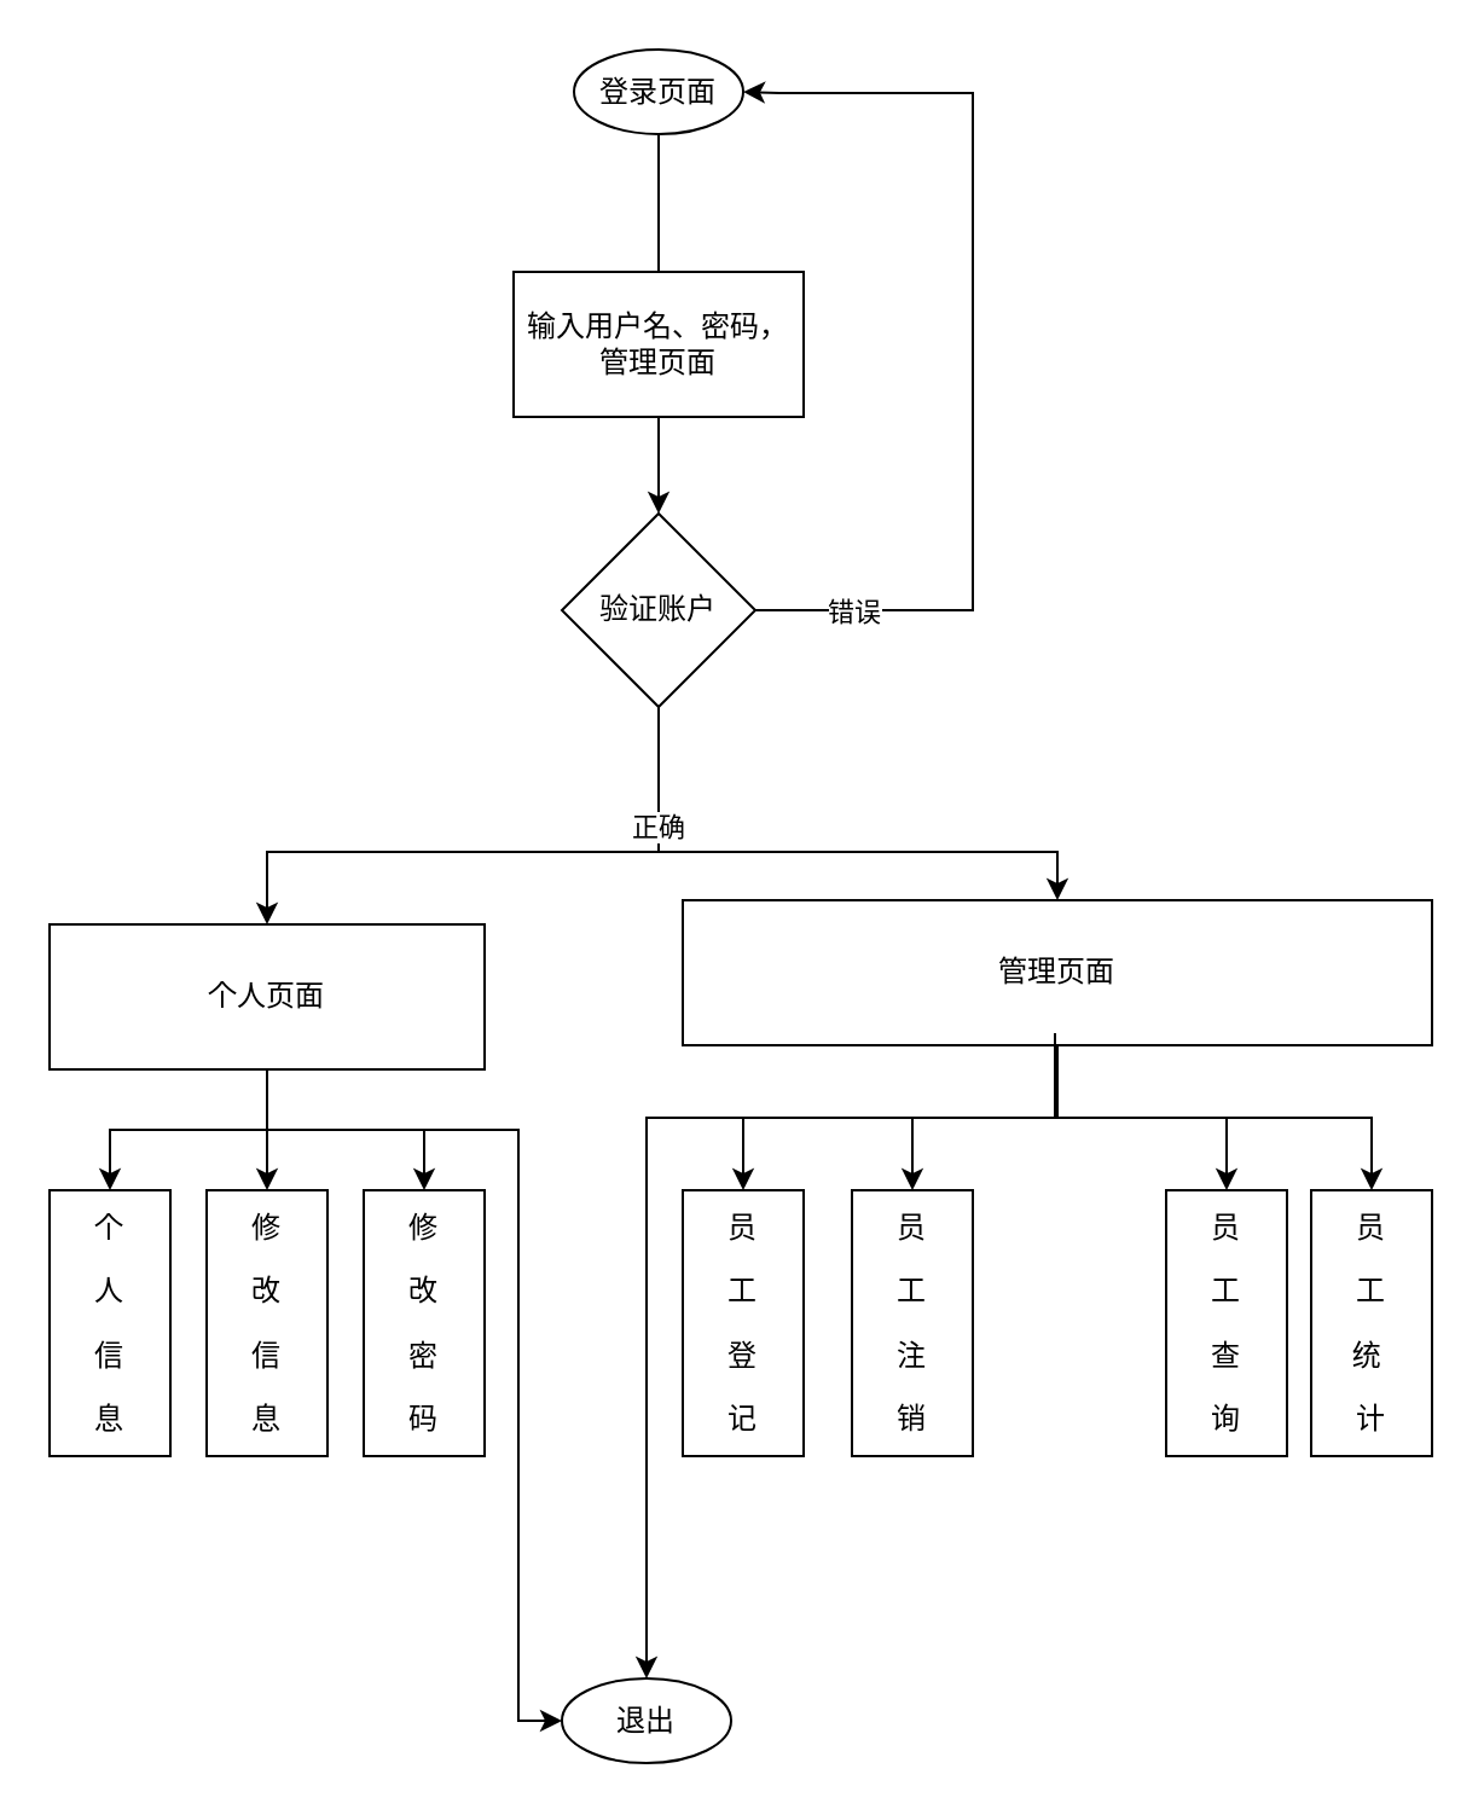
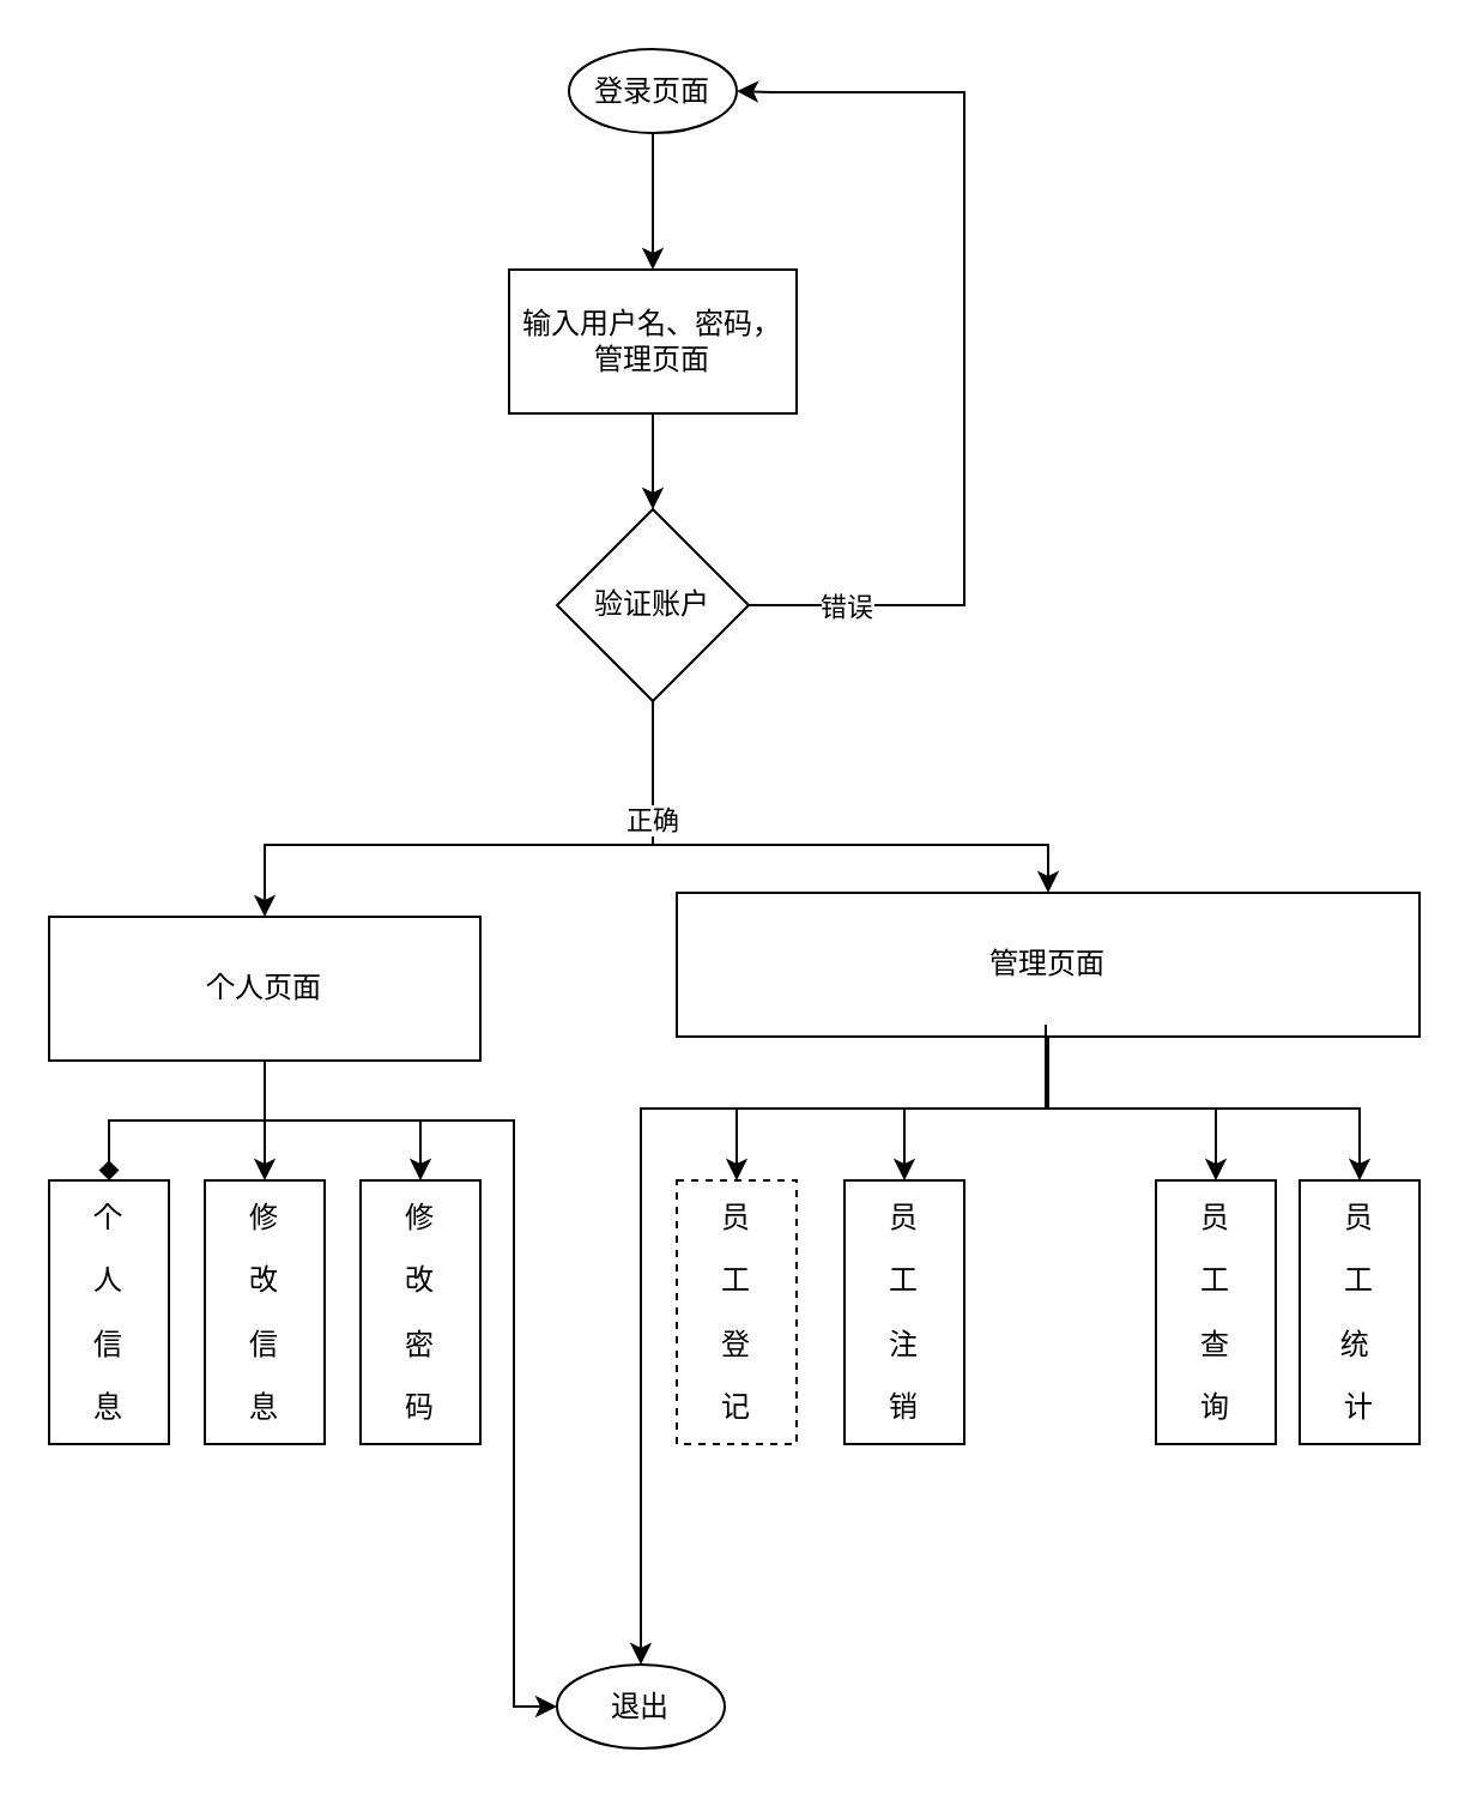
  <mxCell id="0" />
  <mxCell id="1" parent="0" />
- <mxCell id="2" style="edgeStyle=elbowEdgeStyle;rounded=0;orthogonalLoop=1;jettySize=auto;elbow=vertical;html=1;entryX=0.5;entryY=0;entryDx=0;entryDy=0;exitX=0.5;exitY=1;exitDx=0;exitDy=0;endArrow=none;" edge="1" parent="1" source="30" target="4"><mxGeometry relative="1" as="geometry"><mxPoint x="272" y="56" as="sourcePoint" /></mxGeometry></mxCell>
+ <mxCell id="2" style="edgeStyle=elbowEdgeStyle;rounded=0;orthogonalLoop=1;jettySize=auto;elbow=vertical;html=1;entryX=0.5;entryY=0;entryDx=0;entryDy=0;exitX=0.5;exitY=1;exitDx=0;exitDy=0;" edge="1" parent="1" source="30" target="4"><mxGeometry relative="1" as="geometry"><mxPoint x="272" y="56" as="sourcePoint" /></mxGeometry></mxCell>
  <mxCell id="3" style="edgeStyle=elbowEdgeStyle;rounded=0;orthogonalLoop=1;jettySize=auto;elbow=vertical;html=1;entryX=0.5;entryY=0;entryDx=0;entryDy=0;" edge="1" parent="1" source="4" target="8"><mxGeometry relative="1" as="geometry" /></mxCell>
  <mxCell id="4" value="输入用户名、密码，管理页面" style="rounded=0;whiteSpace=wrap;html=1;" vertex="1" parent="1"><mxGeometry x="212" y="112" width="120" height="60" as="geometry" /></mxCell>
  <mxCell id="5" style="edgeStyle=orthogonalEdgeStyle;rounded=0;orthogonalLoop=1;jettySize=auto;html=1;entryX=1;entryY=0.5;entryDx=0;entryDy=0;" edge="1" parent="1" source="8" target="30"><mxGeometry relative="1" as="geometry"><mxPoint x="322" y="29" as="targetPoint" /><Array as="points"><mxPoint x="402" y="252" /><mxPoint x="402" y="38" /><mxPoint x="322" y="38" /></Array></mxGeometry></mxCell>
  <mxCell id="6" value="错误" style="edgeLabel;html=1;align=center;verticalAlign=middle;resizable=0;points=[];" vertex="1" connectable="0" parent="5"><mxGeometry x="-0.904" y="1" relative="1" as="geometry"><mxPoint x="21" y="1" as="offset" /></mxGeometry></mxCell>
  <mxCell id="7" style="rounded=0;orthogonalLoop=1;jettySize=auto;html=1;entryX=0.5;entryY=0;entryDx=0;entryDy=0;exitX=0.5;exitY=1;exitDx=0;exitDy=0;edgeStyle=elbowEdgeStyle;elbow=vertical;" edge="1" parent="1" target="10"><mxGeometry relative="1" as="geometry"><mxPoint x="272" y="332" as="sourcePoint" /></mxGeometry></mxCell>
  <mxCell id="8" value="验证账户" style="rhombus;whiteSpace=wrap;html=1;" vertex="1" parent="1"><mxGeometry x="232" y="212" width="80" height="80" as="geometry" /></mxCell>
  <mxCell id="9" value="个人页面" style="rounded=0;whiteSpace=wrap;html=1;" vertex="1" parent="1"><mxGeometry x="20" y="382" width="180" height="60" as="geometry" /></mxCell>
  <mxCell id="10" value="管理页面" style="rounded=0;whiteSpace=wrap;html=1;" vertex="1" parent="1"><mxGeometry x="282" y="372" width="310" height="60" as="geometry" /></mxCell>
  <mxCell id="11" value="&lt;p style=&quot;font-size: 12px&quot;&gt;个&lt;/p&gt;&lt;p style=&quot;font-size: 12px&quot;&gt;人&lt;/p&gt;&lt;p style=&quot;font-size: 12px&quot;&gt;信&lt;/p&gt;&lt;p style=&quot;font-size: 12px&quot;&gt;息&lt;/p&gt;" style="rounded=0;html=1;labelPosition=center;verticalLabelPosition=middle;align=center;verticalAlign=middle;direction=east;flipH=1;flipV=1;fontSize=12;horizontal=1;container=0;whiteSpace=wrap;" vertex="1" parent="1"><mxGeometry x="20" y="492" width="50" height="110" as="geometry" /></mxCell>
  <mxCell id="12" value="&lt;p&gt;修&lt;/p&gt;&lt;p&gt;改&lt;/p&gt;&lt;p&gt;信&lt;/p&gt;&lt;p&gt;息&lt;/p&gt;" style="rounded=0;whiteSpace=wrap;html=1;" vertex="1" parent="1"><mxGeometry x="85" y="492" width="50" height="110" as="geometry" /></mxCell>
  <mxCell id="13" value="&lt;p&gt;修&lt;/p&gt;&lt;p&gt;改&lt;/p&gt;&lt;p&gt;密&lt;/p&gt;&lt;p&gt;码&lt;/p&gt;" style="rounded=0;whiteSpace=wrap;html=1;" vertex="1" parent="1"><mxGeometry x="150" y="492" width="50" height="110" as="geometry" /></mxCell>
  <mxCell id="14" value="&lt;p&gt;员&lt;/p&gt;&lt;p&gt;工&lt;/p&gt;&lt;p&gt;注&lt;/p&gt;&lt;p&gt;销&lt;/p&gt;" style="rounded=0;whiteSpace=wrap;html=1;" vertex="1" parent="1"><mxGeometry x="352" y="492" width="50" height="110" as="geometry" /></mxCell>
- <mxCell id="15" value="&lt;p&gt;员&lt;/p&gt;&lt;p&gt;工&lt;/p&gt;&lt;p&gt;登&lt;/p&gt;&lt;p&gt;记&lt;/p&gt;" style="rounded=0;whiteSpace=wrap;html=1;" vertex="1" parent="1"><mxGeometry x="282" y="492" width="50" height="110" as="geometry" /></mxCell>
+ <mxCell id="15" value="&lt;p&gt;员&lt;/p&gt;&lt;p&gt;工&lt;/p&gt;&lt;p&gt;登&lt;/p&gt;&lt;p&gt;记&lt;/p&gt;" style="rounded=0;whiteSpace=wrap;html=1;dashed=1;" vertex="1" parent="1"><mxGeometry x="282" y="492" width="50" height="110" as="geometry" /></mxCell>
  <mxCell id="16" style="rounded=0;orthogonalLoop=1;jettySize=auto;html=1;entryX=0.5;entryY=0;entryDx=0;entryDy=0;exitX=0.5;exitY=1;exitDx=0;exitDy=0;edgeStyle=elbowEdgeStyle;elbow=vertical;" edge="1" parent="1" source="8" target="9"><mxGeometry relative="1" as="geometry"><mxPoint x="272" y="332" as="sourcePoint" /><mxPoint x="397" y="382" as="targetPoint" /><Array as="points"><mxPoint x="222" y="352" /></Array></mxGeometry></mxCell>
  <mxCell id="17" value="正确" style="edgeLabel;html=1;align=center;verticalAlign=middle;resizable=0;points=[];" vertex="1" connectable="0" parent="16"><mxGeometry x="-0.609" y="-1" relative="1" as="geometry"><mxPoint as="offset" /></mxGeometry></mxCell>
  <mxCell id="18" value="&lt;p&gt;员&lt;/p&gt;&lt;p&gt;工&lt;/p&gt;&lt;p&gt;查&lt;/p&gt;&lt;p&gt;询&lt;/p&gt;" style="rounded=0;whiteSpace=wrap;html=1;" vertex="1" parent="1"><mxGeometry x="482" y="492" width="50" height="110" as="geometry" /></mxCell>
  <mxCell id="19" value="&lt;p&gt;员&lt;/p&gt;&lt;p&gt;工&lt;/p&gt;&lt;p&gt;统&amp;nbsp;&lt;/p&gt;&lt;p&gt;计&lt;/p&gt;" style="rounded=0;whiteSpace=wrap;html=1;" vertex="1" parent="1"><mxGeometry x="542" y="492" width="50" height="110" as="geometry" /></mxCell>
  <mxCell id="20" style="edgeStyle=elbowEdgeStyle;rounded=0;orthogonalLoop=1;jettySize=auto;elbow=vertical;html=1;exitX=0.5;exitY=1;exitDx=0;exitDy=0;fontSize=12;entryX=0.5;entryY=0;entryDx=0;entryDy=0;" edge="1" parent="1" source="9" target="12"><mxGeometry relative="1" as="geometry" /></mxCell>
  <mxCell id="21" style="edgeStyle=elbowEdgeStyle;rounded=0;orthogonalLoop=1;jettySize=auto;elbow=vertical;html=1;exitX=0.5;exitY=1;exitDx=0;exitDy=0;fontSize=12;entryX=0.5;entryY=0;entryDx=0;entryDy=0;" edge="1" parent="1" source="9" target="13"><mxGeometry relative="1" as="geometry"><mxPoint x="162" y="442" as="sourcePoint" /><mxPoint x="162" y="502" as="targetPoint" /><Array as="points"><mxPoint x="142" y="467" /></Array></mxGeometry></mxCell>
- <mxCell id="22" style="edgeStyle=elbowEdgeStyle;rounded=0;orthogonalLoop=1;jettySize=auto;elbow=vertical;html=1;exitX=0.5;exitY=1;exitDx=0;exitDy=0;fontSize=12;entryX=0.5;entryY=0;entryDx=0;entryDy=0;" edge="1" parent="1" source="9" target="11"><mxGeometry relative="1" as="geometry"><mxPoint x="162" y="442" as="sourcePoint" /><mxPoint x="162" y="502" as="targetPoint" /></mxGeometry></mxCell>
+ <mxCell id="22" style="edgeStyle=elbowEdgeStyle;rounded=0;orthogonalLoop=1;jettySize=auto;elbow=vertical;html=1;exitX=0.5;exitY=1;exitDx=0;exitDy=0;fontSize=12;entryX=0.5;entryY=0;entryDx=0;entryDy=0;endArrow=diamond;" edge="1" parent="1" source="9" target="11"><mxGeometry relative="1" as="geometry"><mxPoint x="162" y="442" as="sourcePoint" /><mxPoint x="162" y="502" as="targetPoint" /></mxGeometry></mxCell>
  <mxCell id="23" style="edgeStyle=elbowEdgeStyle;rounded=0;orthogonalLoop=1;jettySize=auto;elbow=vertical;html=1;fontSize=12;entryX=0.5;entryY=0;entryDx=0;entryDy=0;" edge="1" parent="1" target="19"><mxGeometry relative="1" as="geometry"><mxPoint x="437" y="433" as="sourcePoint" /><mxPoint x="447" y="502" as="targetPoint" /><Array as="points"><mxPoint x="456" y="462" /><mxPoint x="456" y="461" /><mxPoint x="422" y="455" /><mxPoint x="437" y="447" /><mxPoint x="436" y="452" /><mxPoint x="437" y="444" /><mxPoint x="438" y="444" /><mxPoint x="437" y="438" /><mxPoint x="444" y="448" /></Array></mxGeometry></mxCell>
  <mxCell id="24" style="edgeStyle=elbowEdgeStyle;rounded=0;orthogonalLoop=1;jettySize=auto;elbow=vertical;html=1;fontSize=12;entryX=0.5;entryY=0;entryDx=0;entryDy=0;exitX=0.5;exitY=1;exitDx=0;exitDy=0;" edge="1" parent="1" source="10" target="18"><mxGeometry relative="1" as="geometry"><mxPoint x="448" y="442" as="sourcePoint" /><mxPoint x="577" y="502" as="targetPoint" /><Array as="points"><mxPoint x="448" y="462" /><mxPoint x="468" y="460" /><mxPoint x="470" y="464" /><mxPoint x="442" y="457" /><mxPoint x="444" y="441" /></Array></mxGeometry></mxCell>
  <mxCell id="25" style="edgeStyle=elbowEdgeStyle;rounded=0;orthogonalLoop=1;jettySize=auto;elbow=vertical;html=1;fontSize=12;entryX=0.5;entryY=0;entryDx=0;entryDy=0;" edge="1" parent="1" target="15"><mxGeometry relative="1" as="geometry"><mxPoint x="437" y="434" as="sourcePoint" /><mxPoint x="387" y="502" as="targetPoint" /><Array as="points"><mxPoint x="326" y="462" /><mxPoint x="324" y="461" /><mxPoint x="448" y="439" /><mxPoint x="403" y="462" /><mxPoint x="394" y="460" /><mxPoint x="398" y="463" /><mxPoint x="366" y="461" /><mxPoint x="352" y="463" /><mxPoint x="362" y="460" /><mxPoint x="414" y="463" /><mxPoint x="420" y="472" /></Array></mxGeometry></mxCell>
  <mxCell id="26" style="edgeStyle=orthogonalEdgeStyle;rounded=0;orthogonalLoop=1;jettySize=auto;elbow=vertical;html=1;fontSize=12;entryX=0;entryY=0.5;entryDx=0;entryDy=0;" edge="1" parent="1" target="29"><mxGeometry relative="1" as="geometry"><mxPoint x="110" y="442" as="sourcePoint" /><mxPoint x="159" y="681" as="targetPoint" /><Array as="points"><mxPoint x="110" y="467" /><mxPoint x="214" y="467" /><mxPoint x="214" y="711" /><mxPoint x="232" y="711" /></Array></mxGeometry></mxCell>
  <mxCell id="27" style="edgeStyle=elbowEdgeStyle;rounded=0;orthogonalLoop=1;jettySize=auto;elbow=vertical;html=1;fontSize=12;entryX=0.5;entryY=0;entryDx=0;entryDy=0;" edge="1" parent="1" target="14"><mxGeometry relative="1" as="geometry"><mxPoint x="437" y="435" as="sourcePoint" /><mxPoint x="317" y="502" as="targetPoint" /><Array as="points"><mxPoint x="435" y="462" /><mxPoint x="413" y="472" /><mxPoint x="404" y="470" /><mxPoint x="408" y="473" /><mxPoint x="376" y="471" /><mxPoint x="362" y="473" /><mxPoint x="372" y="470" /><mxPoint x="424" y="473" /><mxPoint x="430" y="482" /></Array></mxGeometry></mxCell>
  <mxCell id="28" style="edgeStyle=elbowEdgeStyle;rounded=0;orthogonalLoop=1;jettySize=auto;elbow=vertical;html=1;fontSize=12;entryX=0.5;entryY=0;entryDx=0;entryDy=0;" edge="1" parent="1" target="29"><mxGeometry relative="1" as="geometry"><mxPoint x="436" y="427" as="sourcePoint" /><mxPoint x="249" y="657" as="targetPoint" /><Array as="points"><mxPoint x="335" y="462" /><mxPoint x="333" y="461" /><mxPoint x="457" y="439" /><mxPoint x="412" y="462" /><mxPoint x="403" y="460" /><mxPoint x="407" y="463" /><mxPoint x="375" y="461" /><mxPoint x="361" y="463" /><mxPoint x="371" y="460" /><mxPoint x="423" y="463" /><mxPoint x="429" y="472" /></Array></mxGeometry></mxCell>
  <mxCell id="29" value="退出" style="ellipse;whiteSpace=wrap;html=1;fontSize=12;" vertex="1" parent="1"><mxGeometry x="232" y="694" width="70" height="35" as="geometry" /></mxCell>
  <mxCell id="30" value="登录页面" style="ellipse;whiteSpace=wrap;html=1;fontSize=12;" vertex="1" parent="1"><mxGeometry x="237" y="20" width="70" height="35" as="geometry" /></mxCell>
